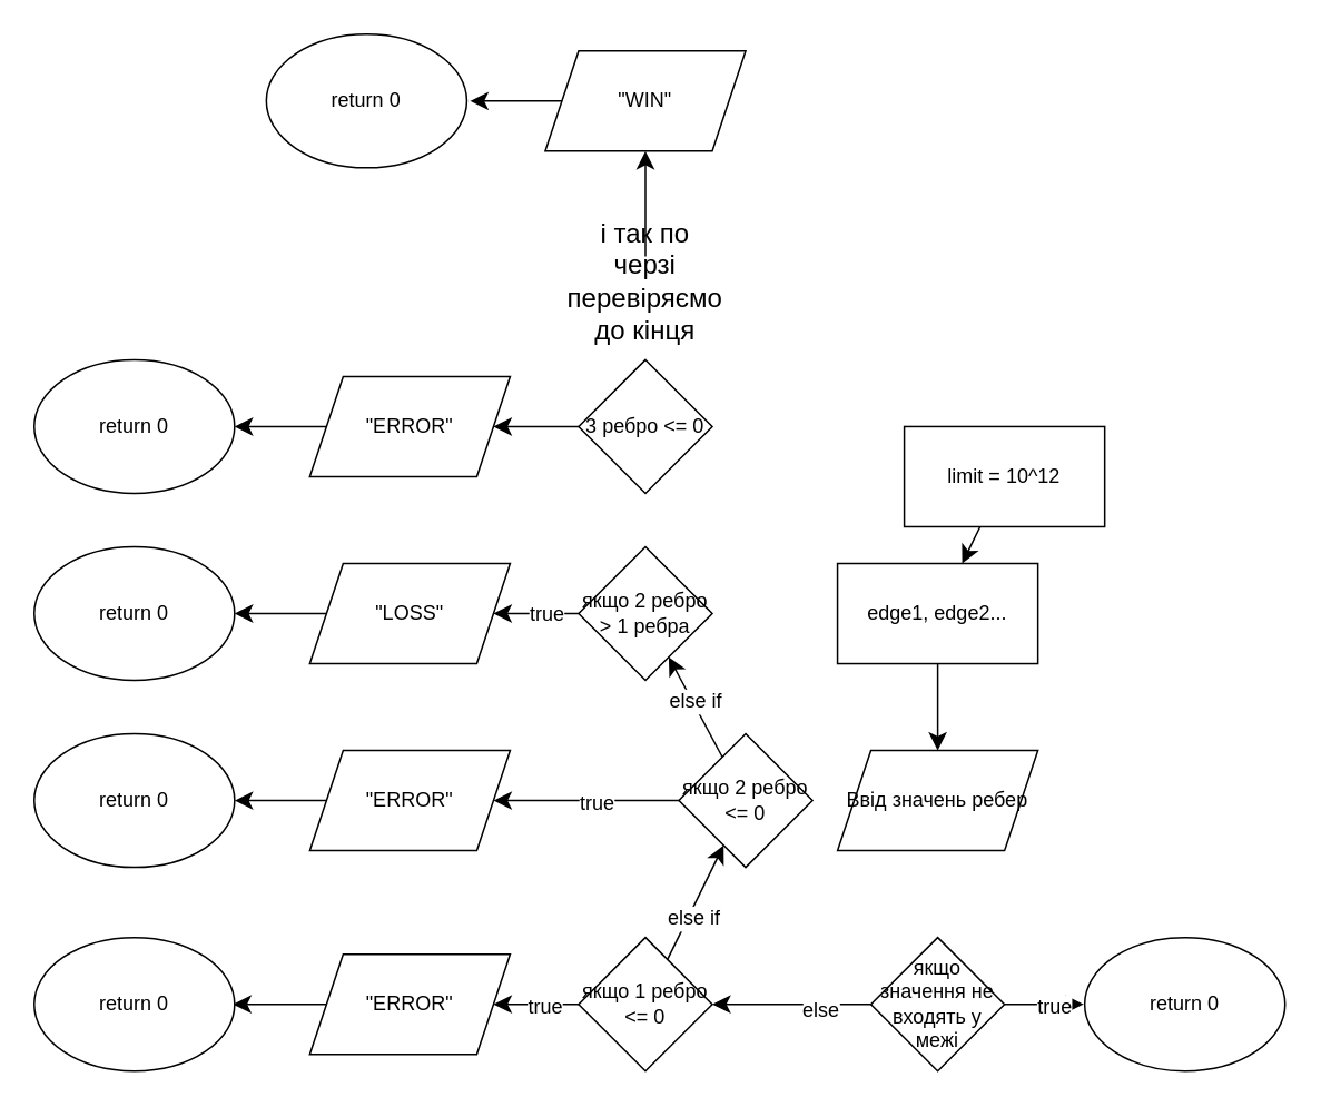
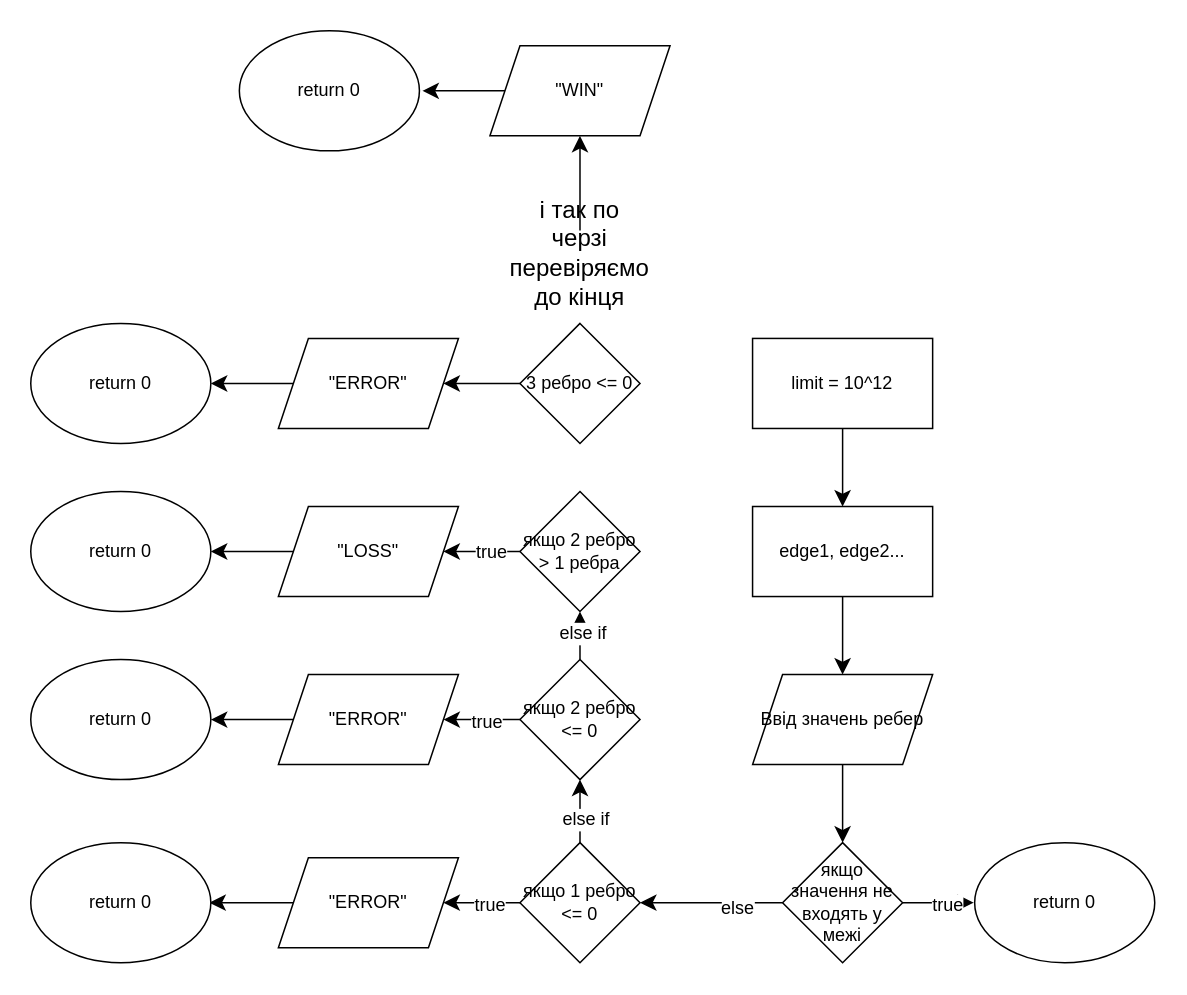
  <mxCell id="0" />
  <mxCell id="1" parent="0" />
  <mxCell id="2" value="" style="edgeStyle=none;curved=1;rounded=0;orthogonalLoop=1;jettySize=auto;html=1;fontSize=12;startSize=8;endSize=8;" edge="1" parent="1" source="3" target="5"><mxGeometry relative="1" as="geometry" /></mxCell>
- <mxCell id="3" value="limit = 10^12" style="whiteSpace=wrap;html=1;" vertex="1" parent="1"><mxGeometry x="541" y="255" width="120" height="60" as="geometry" /></mxCell>
+ <mxCell id="3" value="limit = 10^12" style="whiteSpace=wrap;html=1;" vertex="1" parent="1"><mxGeometry x="501" y="225" width="120" height="60" as="geometry" /></mxCell>
  <mxCell id="4" value="" style="edgeStyle=none;curved=1;rounded=0;orthogonalLoop=1;jettySize=auto;html=1;fontSize=12;startSize=8;endSize=8;" edge="1" parent="1" source="5" target="7"><mxGeometry relative="1" as="geometry" /></mxCell>
  <mxCell id="5" value="edge1, edge2..." style="whiteSpace=wrap;html=1;" vertex="1" parent="1"><mxGeometry x="501" y="337" width="120" height="60" as="geometry" /></mxCell>
+ <mxCell id="6" value="" style="edgeStyle=none;curved=1;rounded=0;orthogonalLoop=1;jettySize=auto;html=1;fontSize=12;startSize=8;endSize=8;" edge="1" parent="1" source="7" target="12"><mxGeometry relative="1" as="geometry" /></mxCell>
  <mxCell id="7" value="Ввід значень ребер" style="shape=parallelogram;perimeter=parallelogramPerimeter;whiteSpace=wrap;html=1;fixedSize=1;" vertex="1" parent="1"><mxGeometry x="501" y="449" width="120" height="60" as="geometry" /></mxCell>
  <mxCell id="8" style="edgeStyle=none;curved=1;rounded=0;orthogonalLoop=1;jettySize=auto;html=1;fontSize=12;startSize=8;endSize=8;" edge="1" parent="1" source="12"><mxGeometry relative="1" as="geometry"><mxPoint x="648.4" y="601" as="targetPoint" /></mxGeometry></mxCell>
  <mxCell id="9" value="true" style="edgeLabel;html=1;align=center;verticalAlign=middle;resizable=0;points=[];fontSize=12;" vertex="1" connectable="0" parent="8"><mxGeometry x="0.24" y="-1" relative="1" as="geometry"><mxPoint as="offset" /></mxGeometry></mxCell>
  <mxCell id="10" value="" style="edgeStyle=none;curved=1;rounded=0;orthogonalLoop=1;jettySize=auto;html=1;fontSize=12;startSize=8;endSize=8;" edge="1" parent="1" source="12" target="18"><mxGeometry relative="1" as="geometry" /></mxCell>
  <mxCell id="11" value="else" style="edgeLabel;html=1;align=center;verticalAlign=middle;resizable=0;points=[];fontSize=12;" vertex="1" connectable="0" parent="10"><mxGeometry x="-0.35" y="3" relative="1" as="geometry"><mxPoint as="offset" /></mxGeometry></mxCell>
  <mxCell id="12" value="якщо значення не входять у межі" style="rhombus;whiteSpace=wrap;html=1;" vertex="1" parent="1"><mxGeometry x="521" y="561" width="80" height="80" as="geometry" /></mxCell>
  <mxCell id="13" value="return 0" style="ellipse;whiteSpace=wrap;html=1;" vertex="1" parent="1"><mxGeometry x="649" y="561" width="120" height="80" as="geometry" /></mxCell>
  <mxCell id="14" value="" style="edgeStyle=none;curved=1;rounded=0;orthogonalLoop=1;jettySize=auto;html=1;fontSize=12;startSize=8;endSize=8;" edge="1" parent="1" source="18" target="20"><mxGeometry relative="1" as="geometry" /></mxCell>
  <mxCell id="15" value="true" style="edgeLabel;html=1;align=center;verticalAlign=middle;resizable=0;points=[];fontSize=12;" vertex="1" connectable="0" parent="14"><mxGeometry x="-0.186" y="1" relative="1" as="geometry"><mxPoint as="offset" /></mxGeometry></mxCell>
  <mxCell id="16" value="" style="edgeStyle=none;curved=1;rounded=0;orthogonalLoop=1;jettySize=auto;html=1;fontSize=12;startSize=8;endSize=8;" edge="1" parent="1" source="18" target="26"><mxGeometry relative="1" as="geometry" /></mxCell>
  <mxCell id="17" value="else if" style="edgeLabel;html=1;align=center;verticalAlign=middle;resizable=0;points=[];fontSize=12;" vertex="1" connectable="0" parent="16"><mxGeometry x="-0.226" y="-3" relative="1" as="geometry"><mxPoint as="offset" /></mxGeometry></mxCell>
  <mxCell id="18" value="якщо 1 ребро &amp;lt;= 0" style="rhombus;whiteSpace=wrap;html=1;" vertex="1" parent="1"><mxGeometry x="346" y="561" width="80" height="80" as="geometry" /></mxCell>
  <mxCell id="19" style="edgeStyle=none;curved=1;rounded=0;orthogonalLoop=1;jettySize=auto;html=1;fontSize=12;startSize=8;endSize=8;" edge="1" parent="1" source="20"><mxGeometry relative="1" as="geometry"><mxPoint x="139" y="601" as="targetPoint" /></mxGeometry></mxCell>
  <mxCell id="20" value="&quot;ERROR&quot;" style="shape=parallelogram;perimeter=parallelogramPerimeter;whiteSpace=wrap;html=1;fixedSize=1;" vertex="1" parent="1"><mxGeometry x="185" y="571" width="120" height="60" as="geometry" /></mxCell>
  <mxCell id="21" value="return 0" style="ellipse;whiteSpace=wrap;html=1;" vertex="1" parent="1"><mxGeometry x="20" y="561" width="120" height="80" as="geometry" /></mxCell>
  <mxCell id="22" value="" style="edgeStyle=none;curved=1;rounded=0;orthogonalLoop=1;jettySize=auto;html=1;fontSize=12;startSize=8;endSize=8;" edge="1" parent="1" source="26" target="28"><mxGeometry relative="1" as="geometry" /></mxCell>
  <mxCell id="23" value="true" style="edgeLabel;html=1;align=center;verticalAlign=middle;resizable=0;points=[];fontSize=12;" vertex="1" connectable="0" parent="22"><mxGeometry x="-0.108" y="1" relative="1" as="geometry"><mxPoint as="offset" /></mxGeometry></mxCell>
  <mxCell id="24" value="" style="edgeStyle=none;curved=1;rounded=0;orthogonalLoop=1;jettySize=auto;html=1;fontSize=12;startSize=8;endSize=8;" edge="1" parent="1" source="26" target="32"><mxGeometry relative="1" as="geometry" /></mxCell>
  <mxCell id="25" value="else if" style="edgeLabel;html=1;align=center;verticalAlign=middle;resizable=0;points=[];fontSize=12;" vertex="1" connectable="0" parent="24"><mxGeometry x="0.047" y="-1" relative="1" as="geometry"><mxPoint y="-1" as="offset" /></mxGeometry></mxCell>
- <mxCell id="26" value="якщо 2 ребро &amp;lt;= 0" style="rhombus;whiteSpace=wrap;html=1;" vertex="1" parent="1"><mxGeometry x="406" y="439" width="80" height="80" as="geometry" /></mxCell>
+ <mxCell id="26" value="якщо 2 ребро &amp;lt;= 0" style="rhombus;whiteSpace=wrap;html=1;" vertex="1" parent="1"><mxGeometry x="346" y="439" width="80" height="80" as="geometry" /></mxCell>
  <mxCell id="27" style="edgeStyle=none;curved=1;rounded=0;orthogonalLoop=1;jettySize=auto;html=1;fontSize=12;startSize=8;endSize=8;entryX=1;entryY=0.5;entryDx=0;entryDy=0;" edge="1" parent="1" source="28" target="29"><mxGeometry relative="1" as="geometry"><mxPoint x="148" y="479" as="targetPoint" /></mxGeometry></mxCell>
  <mxCell id="28" value="&quot;ERROR&quot;" style="shape=parallelogram;perimeter=parallelogramPerimeter;whiteSpace=wrap;html=1;fixedSize=1;" vertex="1" parent="1"><mxGeometry x="185" y="449" width="120" height="60" as="geometry" /></mxCell>
  <mxCell id="29" value="return 0" style="ellipse;whiteSpace=wrap;html=1;" vertex="1" parent="1"><mxGeometry x="20" y="439" width="120" height="80" as="geometry" /></mxCell>
  <mxCell id="30" value="" style="edgeStyle=none;curved=1;rounded=0;orthogonalLoop=1;jettySize=auto;html=1;fontSize=12;startSize=8;endSize=8;" edge="1" parent="1" source="32" target="34"><mxGeometry relative="1" as="geometry" /></mxCell>
  <mxCell id="31" value="true" style="edgeLabel;html=1;align=center;verticalAlign=middle;resizable=0;points=[];fontSize=12;" vertex="1" connectable="0" parent="30"><mxGeometry x="-0.206" relative="1" as="geometry"><mxPoint as="offset" /></mxGeometry></mxCell>
  <mxCell id="32" value="якщо 2 ребро &amp;gt; 1 ребра" style="rhombus;whiteSpace=wrap;html=1;" vertex="1" parent="1"><mxGeometry x="346" y="327" width="80" height="80" as="geometry" /></mxCell>
  <mxCell id="33" style="edgeStyle=none;curved=1;rounded=0;orthogonalLoop=1;jettySize=auto;html=1;fontSize=12;startSize=8;endSize=8;entryX=1;entryY=0.5;entryDx=0;entryDy=0;" edge="1" parent="1" source="34" target="35"><mxGeometry relative="1" as="geometry"><mxPoint x="144" y="367" as="targetPoint" /></mxGeometry></mxCell>
  <mxCell id="34" value="&quot;LOSS&quot;" style="shape=parallelogram;perimeter=parallelogramPerimeter;whiteSpace=wrap;html=1;fixedSize=1;" vertex="1" parent="1"><mxGeometry x="185" y="337" width="120" height="60" as="geometry" /></mxCell>
  <mxCell id="35" value="return 0" style="ellipse;whiteSpace=wrap;html=1;" vertex="1" parent="1"><mxGeometry x="20" y="327" width="120" height="80" as="geometry" /></mxCell>
  <mxCell id="36" value="" style="edgeStyle=none;curved=1;rounded=0;orthogonalLoop=1;jettySize=auto;html=1;fontSize=12;startSize=8;endSize=8;" edge="1" parent="1" source="37" target="39"><mxGeometry relative="1" as="geometry" /></mxCell>
  <mxCell id="37" value="3 ребро &amp;lt;= 0" style="rhombus;whiteSpace=wrap;html=1;" vertex="1" parent="1"><mxGeometry x="346" y="215" width="80" height="80" as="geometry" /></mxCell>
  <mxCell id="38" style="edgeStyle=none;curved=1;rounded=0;orthogonalLoop=1;jettySize=auto;html=1;fontSize=12;startSize=8;endSize=8;entryX=1;entryY=0.5;entryDx=0;entryDy=0;" edge="1" parent="1" source="39" target="40"><mxGeometry relative="1" as="geometry"><mxPoint x="144" y="250" as="targetPoint" /></mxGeometry></mxCell>
  <mxCell id="39" value="&quot;ERROR&quot;" style="shape=parallelogram;perimeter=parallelogramPerimeter;whiteSpace=wrap;html=1;fixedSize=1;" vertex="1" parent="1"><mxGeometry x="185" y="225" width="120" height="60" as="geometry" /></mxCell>
  <mxCell id="40" value="return 0" style="ellipse;whiteSpace=wrap;html=1;" vertex="1" parent="1"><mxGeometry x="20" y="215" width="120" height="80" as="geometry" /></mxCell>
  <mxCell id="41" value="" style="edgeStyle=none;curved=1;rounded=0;orthogonalLoop=1;jettySize=auto;html=1;fontSize=12;startSize=8;endSize=8;" edge="1" parent="1" source="42" target="44"><mxGeometry relative="1" as="geometry" /></mxCell>
  <mxCell id="42" value="і так по черзі перевіряємо до кінця" style="text;html=1;align=center;verticalAlign=middle;whiteSpace=wrap;rounded=0;fontSize=16;" vertex="1" parent="1"><mxGeometry x="356" y="153" width="60" height="30" as="geometry" /></mxCell>
  <mxCell id="43" style="edgeStyle=none;curved=1;rounded=0;orthogonalLoop=1;jettySize=auto;html=1;fontSize=12;startSize=8;endSize=8;" edge="1" parent="1" source="44"><mxGeometry relative="1" as="geometry"><mxPoint x="281" y="60" as="targetPoint" /></mxGeometry></mxCell>
  <mxCell id="44" value="&quot;WIN&quot;" style="shape=parallelogram;perimeter=parallelogramPerimeter;whiteSpace=wrap;html=1;fixedSize=1;" vertex="1" parent="1"><mxGeometry x="326" y="30" width="120" height="60" as="geometry" /></mxCell>
  <mxCell id="45" value="return 0" style="ellipse;whiteSpace=wrap;html=1;" vertex="1" parent="1"><mxGeometry x="159" y="20" width="120" height="80" as="geometry" /></mxCell>
